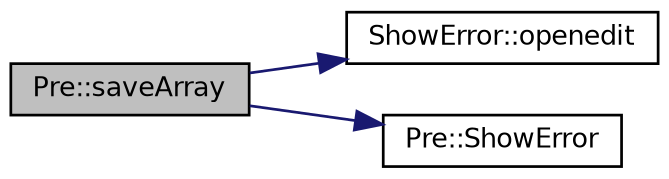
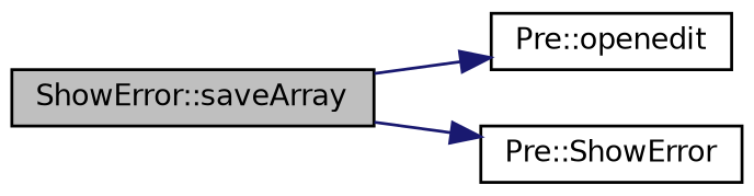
  digraph {
    rankdir=LR
    node [color=black fillcolor=white fontname=Helvetica fontsize=10 shape=record style=filled]
    edge [color=midnightblue fontname=Helvetica fontsize=10 labelfontname=Helvetica labelfontsize=10 style=solid]
-   n1 [fillcolor=grey75 fontcolor=black height=0.2 label="Pre::saveArray" width=0.4]
-   n2 [height=0.2 label="ShowError::openedit" width=0.4]
+   n1 [fillcolor=grey75 fontcolor=black height=0.2 label="ShowError::saveArray" width=0.4]
+   n2 [height=0.2 label="Pre::openedit" width=0.4]
    n3 [height=0.2 label="Pre::ShowError" width=0.4]
    n1 -> n2
    n1 -> n3
  }
